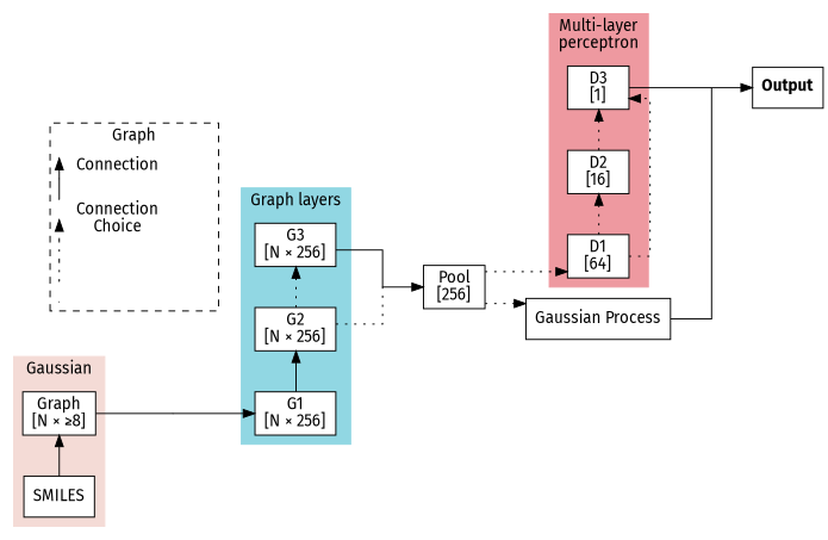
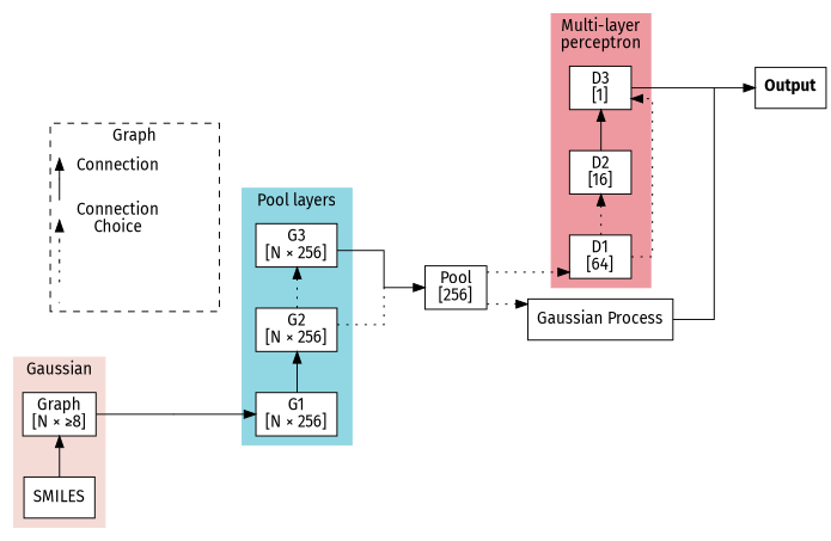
  digraph {
    fontname="Fira Sans"
    newrank=true
    rankdir=LR
    splines=ortho
    node [fillcolor=white fontname="Fira Sans" shape=box style="filled,solid"]
    edge [fontname="Fira Sans"]
    SMILES [style=filled]
    n2 [label="Graph\n[N × ≥8]" style=filled]
    n3 [label="G1\n[N × 256]"]
    n4 [label="G2\n[N × 256]"]
    n5 [label="G3\n[N × 256]"]
    n6 [label="D1\n[64]"]
    n7 [label="D2\n[16]"]
    n8 [label="D3\n[1]"]
    eg3 [height=0 shape=point width=0]
    eg4 [height=0 shape=point width=0]
    eg5 [height=0 shape=point width=0]
    eg0 [height=0 shape=point width=0]
    eg1 [height=0 shape=point width=0]
    eg11 [height=0 shape=point width=0]
    eg2 [height=0 shape=point width=0]
    n16 [height=0 label="Layer name" shape=point width=0]
    dummy [style=invis width=0.3]
    pre_output [height=0.001 shape=point width=0.001]
    n19 [label="Gaussian Process"]
    pre_graph [height=0.001 shape=point width=0.001]
    pre_pool [height=0 shape=point width=0]
    n22 [label=<<b>Output</b>>]
    n23 [color=black label="Pool\n[256]" style=solid]
    subgraph cluster_1 {
      color="#f4dbd6"
      label=Gaussian
      rank=same
      style=filled
      SMILES
      n2
    }
    subgraph cluster_2 {
      color="#91d7e3"
-     label="Graph layers"
+     label="Pool layers"
      rank=same
      style=filled
      n3
      n4
      n5
    }
    subgraph cluster_3 {
      color="#ee99a0"
      label="Multi-layer\nperceptron"
      rank=same
      style=filled
      n6
      n7
      n8
    }
    subgraph cluster_4 {
      style=invis
      subgraph cluster_5 {
        label="Graph"
        style=dashed
        dummy
        subgraph sub_6 {
          label=Key
          rank=same
          style=dashed
          n16
          subgraph sub_7 {
            label=Key
            rank=same
            style=dashed
            eg3
            eg4
            eg5
          }
          subgraph sub_8 {
            label=Key
            rank=same
            style=dashed
            eg0
            eg1
            eg11
            eg2
          }
        }
      }
    }
    subgraph sub_9 {
      n8
      pre_output
      n19
    }
    SMILES -> n2 [minlen=2]
    n2 -> pre_graph [dir=none]
    n3 -> n4 [minlen=2]
    n4 -> n5 [minlen=2 style=dotted]
    n4 -> pre_pool [dir=none style=dotted]
    n5 -> pre_pool [dir=none]
    n6 -> n7 [minlen=2 style=dotted]
    n6 -> n8 [minlen=2 style=dotted]
-   n7 -> n8 [minlen=2 style=dotted]
+   n7 -> n8 [minlen=2]
    n8 -> pre_output [dir=none]
    eg3 -> eg4 [dir=none]
    eg4 -> eg5 [xlabel="    Connection"]
    eg0 -> eg1 [dir=none style=dotted]
    eg1 -> eg11 [dir=none style=dotted]
    eg11 -> eg2 [style=dotted xlabel="    Connection\n    Choice"]
    n16 -> dummy [style=invis]
    pre_output -> n22
    n19 -> pre_output [constraint=false dir=none]
    pre_graph -> n3
    pre_pool -> n23
    n23 -> n6 [style=dotted]
    n23 -> n19 [style=dotted]
  }
